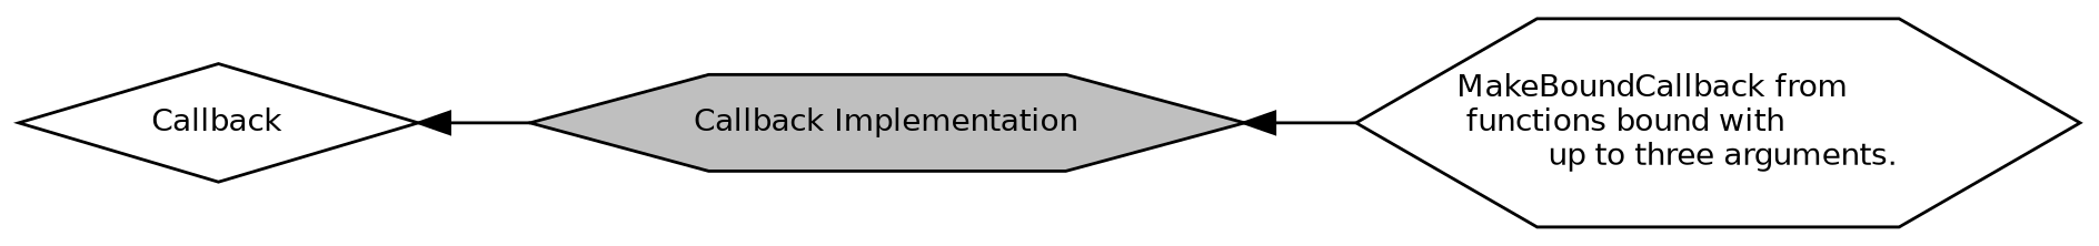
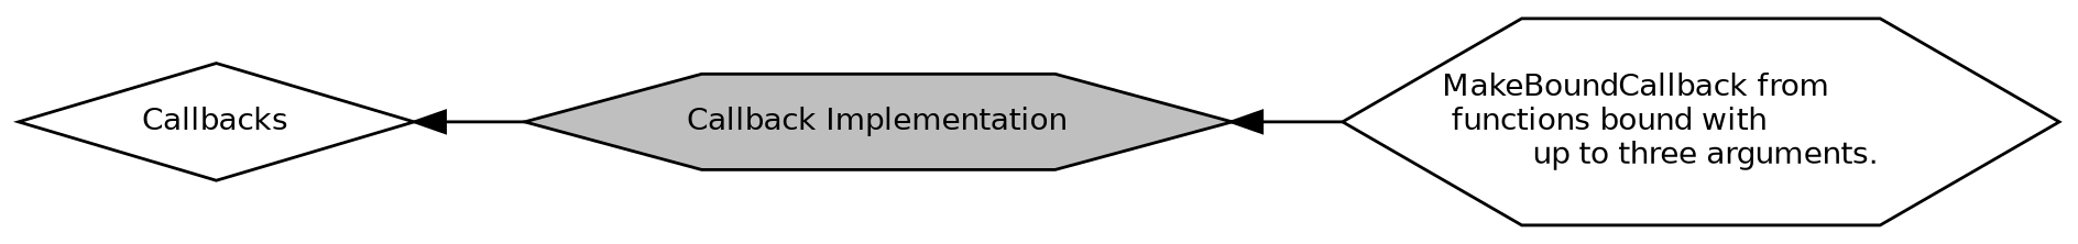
  digraph {
    rankdir=LR
    node [color=black fillcolor=white fontname=Helvetica fontsize=10 shape=hexagon style=filled]
    edge [dir=back fontname=Helvetica fontsize=10 labelfontname=Helvetica labelfontsize=10 shape=plaintext style=solid]
    n1 [height=0.2 label="MakeBoundCallback from\l functions bound with\l up to three arguments." width=0.4]
-   n2 [height=0.2 label=Callback shape=diamond width=0.4]
+   n2 [height=0.2 label=Callbacks shape=diamond width=0.4]
    n3 [fillcolor=grey75 fontcolor=black height=0.2 label="Callback Implementation" width=0.4]
    n2 -> n3
    n3 -> n1
  }
